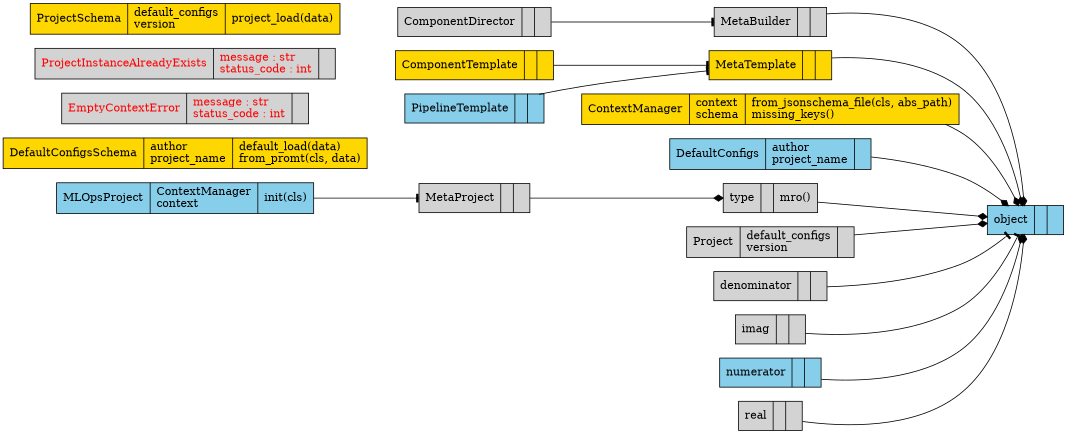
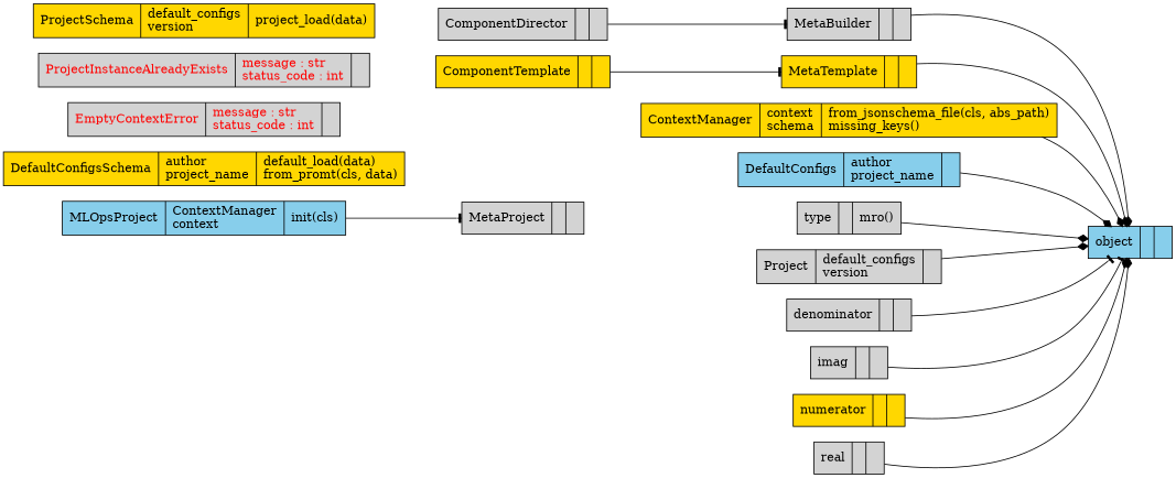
  digraph {
    rankdir=LR
    node [fillcolor=lightgrey shape=record style=filled]
    edge [arrowhead=diamond arrowtail=none]
    n1 [label="{ComponentDirector|\l|}"]
    n2 [label="{MetaBuilder|\l|}"]
    n3 [fillcolor=skyblue label="{object|\l|}"]
    n4 [fillcolor=gold label="{ComponentTemplate|\l|}"]
    n5 [fillcolor=gold label="{MetaTemplate|\l|}"]
    n6 [fillcolor=gold label="{ContextManager|context\lschema\l|from_jsonschema_file(cls, abs_path)\lmissing_keys()\l}"]
    n7 [fillcolor=skyblue label="{DefaultConfigs|author\lproject_name\l|}"]
    n8 [fillcolor=gold label="{DefaultConfigsSchema|author\lproject_name\l|default_load(data)\lfrom_promt(cls, data)\l}"]
    n9 [fontcolor=red label="{EmptyContextError|message : str\lstatus_code : int\l|}"]
    n10 [fillcolor=skyblue label="{MLOpsProject|ContextManager\lcontext\l|init(cls)\l}"]
    n11 [label="{MetaProject|\l|}"]
    n12 [label="{type|\l|mro()\l}"]
-   n13 [fillcolor=skyblue label="{PipelineTemplate|\l|}"]
    n14 [label="{Project|default_configs\lversion\l|}"]
    n15 [fontcolor=red label="{ProjectInstanceAlreadyExists|message : str\lstatus_code : int\l|}"]
    n16 [fillcolor=gold label="{ProjectSchema|default_configs\lversion\l|project_load(data)\l}"]
    n17 [label="{denominator|\l|}"]
    n18 [label="{imag|\l|}"]
-   n19 [fillcolor=skyblue label="{numerator|\l|}"]
+   n19 [fillcolor=gold label="{numerator|\l|}"]
    n20 [label="{real|\l|}"]
    n1 -> n2 [arrowhead=tee]
    n2 -> n3
    n4 -> n5 [arrowhead=tee]
    n5 -> n3
    n6 -> n3
    n7 -> n3
    n10 -> n11 [arrowhead=tee]
-   n11 -> n12
    n12 -> n3
-   n13 -> n5 [arrowhead=tee]
    n14 -> n3
    n17 -> n3 [arrowhead=tee]
    n18 -> n3 [arrowhead=tee]
    n19 -> n3
    n20 -> n3
  }
